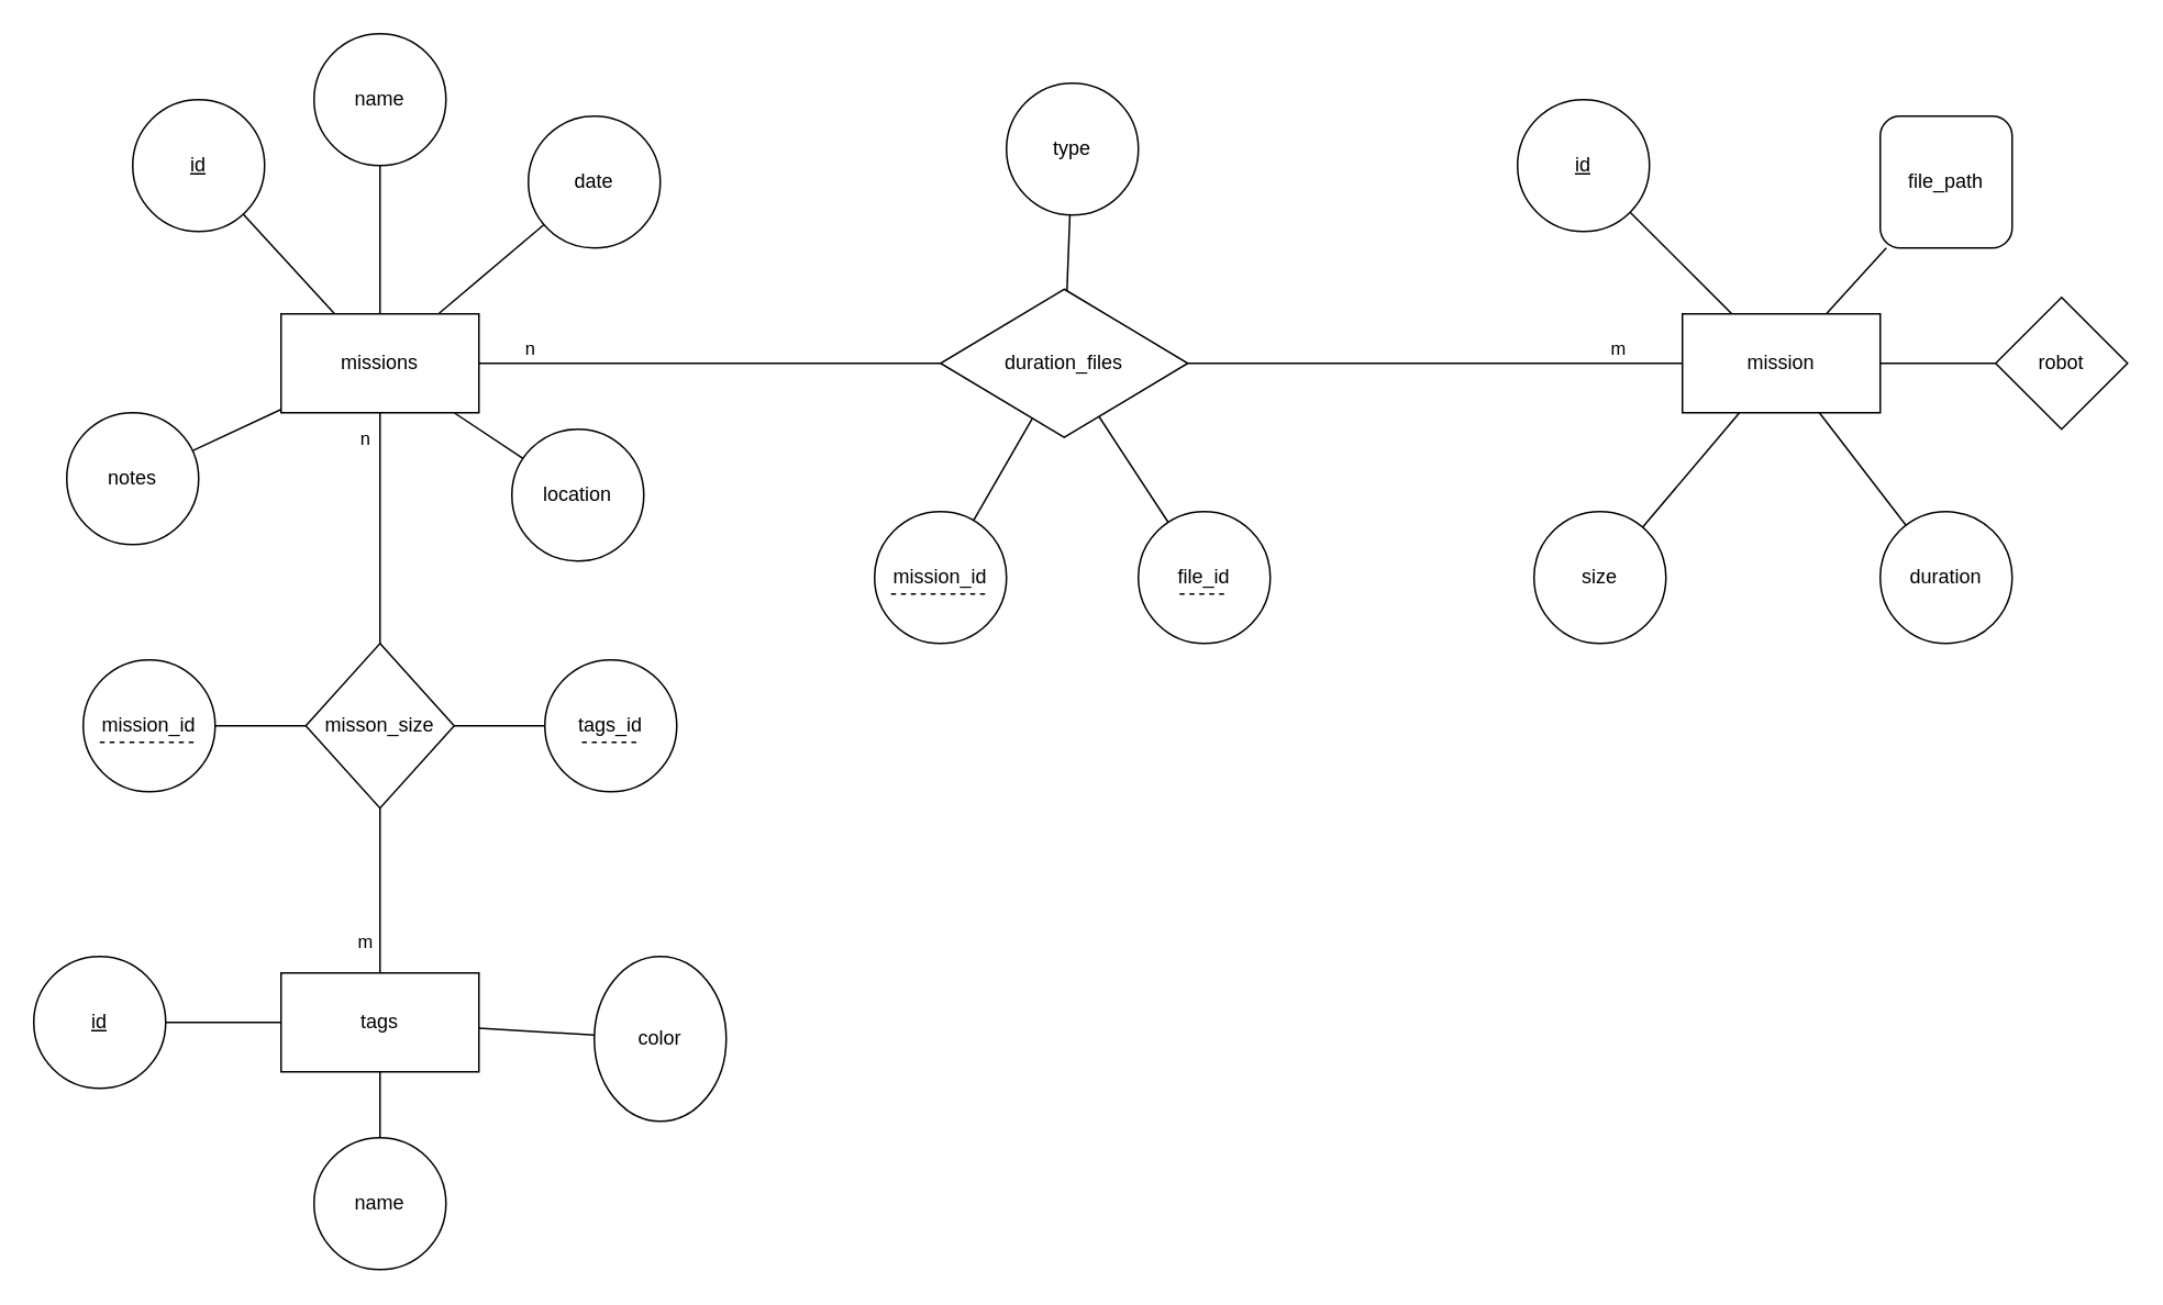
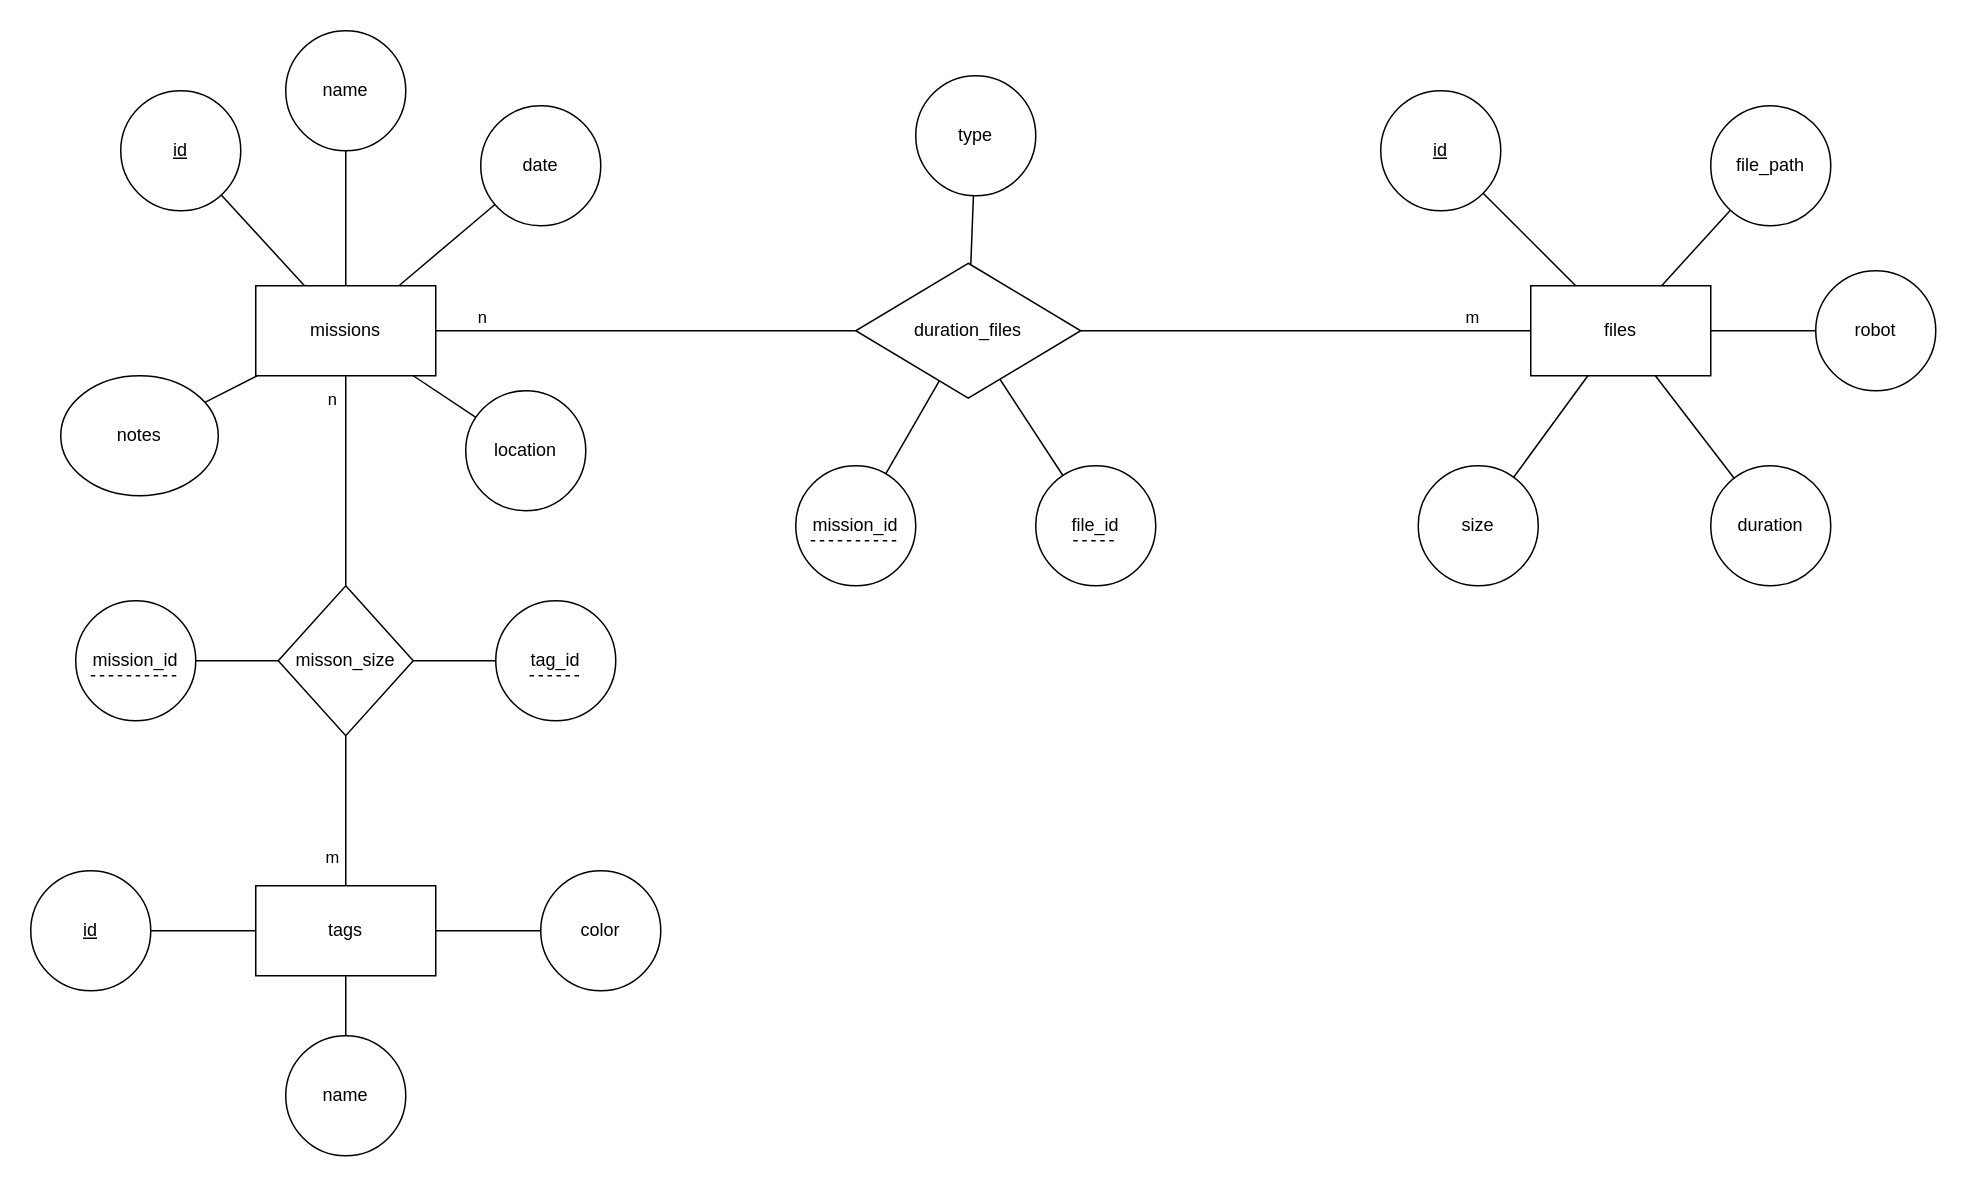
  <mxCell id="0" />
  <mxCell id="1" parent="0" />
  <mxCell id="2" value="" style="edgeStyle=none;shape=connector;rounded=0;orthogonalLoop=1;jettySize=auto;html=1;strokeColor=default;align=center;verticalAlign=middle;fontFamily=Helvetica;fontSize=11;fontColor=default;labelBackgroundColor=default;endArrow=none;" parent="1" source="12" target="20" edge="1"><mxGeometry relative="1" as="geometry" /></mxCell>
  <mxCell id="3" value="" style="edgeStyle=none;shape=connector;rounded=0;orthogonalLoop=1;jettySize=auto;html=1;strokeColor=default;align=center;verticalAlign=middle;fontFamily=Helvetica;fontSize=11;fontColor=default;labelBackgroundColor=default;endArrow=none;" parent="1" source="12" target="21" edge="1"><mxGeometry relative="1" as="geometry" /></mxCell>
  <mxCell id="4" value="" style="edgeStyle=none;shape=connector;rounded=0;orthogonalLoop=1;jettySize=auto;html=1;strokeColor=default;align=center;verticalAlign=middle;fontFamily=Helvetica;fontSize=11;fontColor=default;labelBackgroundColor=default;endArrow=none;" parent="1" source="12" target="22" edge="1"><mxGeometry relative="1" as="geometry" /></mxCell>
  <mxCell id="5" value="" style="edgeStyle=none;shape=connector;rounded=0;orthogonalLoop=1;jettySize=auto;html=1;strokeColor=default;align=center;verticalAlign=middle;fontFamily=Helvetica;fontSize=11;fontColor=default;labelBackgroundColor=default;endArrow=none;" parent="1" source="12" target="23" edge="1"><mxGeometry relative="1" as="geometry" /></mxCell>
  <mxCell id="6" value="" style="edgeStyle=none;shape=connector;rounded=0;orthogonalLoop=1;jettySize=auto;html=1;strokeColor=default;align=center;verticalAlign=middle;fontFamily=Helvetica;fontSize=11;fontColor=default;labelBackgroundColor=default;endArrow=none;" parent="1" source="12" target="27" edge="1"><mxGeometry relative="1" as="geometry" /></mxCell>
  <mxCell id="7" value="n" style="edgeLabel;html=1;align=center;verticalAlign=middle;resizable=0;points=[];fontFamily=Helvetica;fontSize=11;fontColor=default;labelBackgroundColor=default;" parent="6" vertex="1" connectable="0"><mxGeometry x="-0.193" y="-4" relative="1" as="geometry"><mxPoint x="-83" y="-14" as="offset" /></mxGeometry></mxCell>
  <mxCell id="8" value="" style="edgeStyle=none;shape=connector;rounded=0;orthogonalLoop=1;jettySize=auto;html=1;strokeColor=default;align=center;verticalAlign=middle;fontFamily=Helvetica;fontSize=11;fontColor=default;labelBackgroundColor=default;endArrow=none;" parent="1" source="19" target="28" edge="1"><mxGeometry relative="1" as="geometry" /></mxCell>
  <mxCell id="9" value="" style="edgeStyle=none;shape=connector;rounded=0;orthogonalLoop=1;jettySize=auto;html=1;strokeColor=default;align=center;verticalAlign=middle;fontFamily=Helvetica;fontSize=11;fontColor=default;labelBackgroundColor=default;endArrow=none;" parent="1" source="12" target="34" edge="1"><mxGeometry relative="1" as="geometry" /></mxCell>
  <mxCell id="10" value="" style="edgeStyle=none;shape=connector;rounded=0;orthogonalLoop=1;jettySize=auto;html=1;labelBackgroundColor=default;strokeColor=default;align=center;verticalAlign=middle;fontFamily=Helvetica;fontSize=11;fontColor=default;endArrow=none;" parent="1" source="12" target="45" edge="1"><mxGeometry relative="1" as="geometry" /></mxCell>
  <mxCell id="11" value="n" style="edgeLabel;html=1;align=center;verticalAlign=middle;resizable=0;points=[];fontSize=11;fontFamily=Helvetica;fontColor=default;" parent="10" vertex="1" connectable="0"><mxGeometry x="-0.171" y="2" relative="1" as="geometry"><mxPoint x="-12" y="-43" as="offset" /></mxGeometry></mxCell>
  <mxCell id="12" value="missions" style="rounded=0;whiteSpace=wrap;html=1;" parent="1" vertex="1"><mxGeometry y="190" width="120" height="60" as="geometry" x="170" /></mxCell>
  <mxCell id="13" value="" style="edgeStyle=none;shape=connector;rounded=0;orthogonalLoop=1;jettySize=auto;html=1;strokeColor=default;align=center;verticalAlign=middle;fontFamily=Helvetica;fontSize=11;fontColor=default;labelBackgroundColor=default;endArrow=none;" parent="1" source="19" target="27" edge="1"><mxGeometry relative="1" as="geometry" /></mxCell>
  <mxCell id="14" value="m" style="edgeLabel;html=1;align=center;verticalAlign=middle;resizable=0;points=[];fontFamily=Helvetica;fontSize=11;fontColor=default;labelBackgroundColor=default;" parent="13" vertex="1" connectable="0"><mxGeometry x="-0.413" y="4" relative="1" as="geometry"><mxPoint x="48" y="-14" as="offset" /></mxGeometry></mxCell>
  <mxCell id="15" value="" style="edgeStyle=none;shape=connector;rounded=0;orthogonalLoop=1;jettySize=auto;html=1;strokeColor=default;align=center;verticalAlign=middle;fontFamily=Helvetica;fontSize=11;fontColor=default;labelBackgroundColor=default;endArrow=none;" parent="1" source="19" target="30" edge="1"><mxGeometry relative="1" as="geometry" /></mxCell>
  <mxCell id="16" value="" style="edgeStyle=none;shape=connector;rounded=0;orthogonalLoop=1;jettySize=auto;html=1;strokeColor=default;align=center;verticalAlign=middle;fontFamily=Helvetica;fontSize=11;fontColor=default;labelBackgroundColor=default;endArrow=none;" parent="1" source="19" target="31" edge="1"><mxGeometry relative="1" as="geometry" /></mxCell>
  <mxCell id="17" value="" style="edgeStyle=none;shape=connector;rounded=0;orthogonalLoop=1;jettySize=auto;html=1;strokeColor=default;align=center;verticalAlign=middle;fontFamily=Helvetica;fontSize=11;fontColor=default;labelBackgroundColor=default;endArrow=none;" parent="1" source="19" target="32" edge="1"><mxGeometry relative="1" as="geometry" /></mxCell>
  <mxCell id="18" value="" style="edgeStyle=none;shape=connector;rounded=0;orthogonalLoop=1;jettySize=auto;html=1;strokeColor=default;align=center;verticalAlign=middle;fontFamily=Helvetica;fontSize=11;fontColor=default;labelBackgroundColor=default;endArrow=none;" parent="1" source="19" target="33" edge="1"><mxGeometry relative="1" as="geometry" /></mxCell>
- <mxCell id="19" value="mission" style="rounded=0;whiteSpace=wrap;html=1;" parent="1" vertex="1"><mxGeometry x="1020" y="190" width="120" height="60" as="geometry" /></mxCell>
+ <mxCell id="19" value="files" style="rounded=0;whiteSpace=wrap;html=1;" parent="1" vertex="1"><mxGeometry x="1020" y="190" width="120" height="60" as="geometry" /></mxCell>
  <mxCell id="20" value="name" style="ellipse;whiteSpace=wrap;html=1;rounded=0;" parent="1" vertex="1"><mxGeometry x="190" y="20" width="80" height="80" as="geometry" /></mxCell>
  <mxCell id="21" value="&lt;u&gt;id&lt;/u&gt;" style="ellipse;whiteSpace=wrap;html=1;rounded=0;" parent="1" vertex="1"><mxGeometry x="80" y="60" width="80" height="80" as="geometry" /></mxCell>
  <mxCell id="22" value="location" style="ellipse;whiteSpace=wrap;html=1;rounded=0;" parent="1" vertex="1"><mxGeometry x="310" y="260" width="80" height="80" as="geometry" /></mxCell>
- <mxCell id="23" value="notes" style="ellipse;whiteSpace=wrap;html=1;rounded=0;" parent="1" vertex="1"><mxGeometry x="40" y="250" width="80" height="80" as="geometry" /></mxCell>
+ <mxCell id="23" value="notes" style="ellipse;whiteSpace=wrap;html=1;rounded=0;" parent="1" vertex="1"><mxGeometry x="40" y="250" width="105" height="80" as="geometry" /></mxCell>
  <mxCell id="24" value="" style="edgeStyle=none;shape=connector;rounded=0;orthogonalLoop=1;jettySize=auto;html=1;strokeColor=default;align=center;verticalAlign=middle;fontFamily=Helvetica;fontSize=11;fontColor=default;labelBackgroundColor=default;endArrow=none;" parent="1" source="27" target="36" edge="1"><mxGeometry relative="1" as="geometry" /></mxCell>
  <mxCell id="25" value="" style="edgeStyle=none;shape=connector;rounded=0;orthogonalLoop=1;jettySize=auto;html=1;strokeColor=default;align=center;verticalAlign=middle;fontFamily=Helvetica;fontSize=11;fontColor=default;labelBackgroundColor=default;endArrow=none;" parent="1" source="27" target="39" edge="1"><mxGeometry relative="1" as="geometry" /></mxCell>
  <mxCell id="26" value="" style="edgeStyle=none;shape=connector;rounded=0;orthogonalLoop=1;jettySize=auto;html=1;strokeColor=default;align=center;verticalAlign=middle;fontFamily=Helvetica;fontSize=11;fontColor=default;labelBackgroundColor=default;endArrow=none;" parent="1" source="27" target="29" edge="1"><mxGeometry relative="1" as="geometry" /></mxCell>
  <mxCell id="27" value="duration_files" style="rhombus;whiteSpace=wrap;html=1;rounded=0;" parent="1" vertex="1"><mxGeometry x="570" y="175" width="150" height="90" as="geometry" /></mxCell>
- <mxCell id="28" value="robot" style="rhombus;whiteSpace=wrap;html=1;" parent="1" vertex="1"><mxGeometry x="1210" y="180" width="80" height="80" as="geometry" /></mxCell>
+ <mxCell id="28" value="robot" style="ellipse;whiteSpace=wrap;html=1;rounded=0;" parent="1" vertex="1"><mxGeometry x="1210" y="180" width="80" height="80" as="geometry" /></mxCell>
  <mxCell id="29" value="type" style="ellipse;whiteSpace=wrap;html=1;rounded=0;" parent="1" vertex="1"><mxGeometry x="610" y="50" width="80" height="80" as="geometry" /></mxCell>
  <mxCell id="30" value="&lt;u&gt;id&lt;/u&gt;" style="ellipse;whiteSpace=wrap;html=1;rounded=0;" parent="1" vertex="1"><mxGeometry x="920" y="60" width="80" height="80" as="geometry" /></mxCell>
  <mxCell id="31" value="duration" style="ellipse;whiteSpace=wrap;html=1;rounded=0;" parent="1" vertex="1"><mxGeometry x="1140" y="310" width="80" height="80" as="geometry" /></mxCell>
- <mxCell id="32" value="file_path" style="whiteSpace=wrap;html=1;rounded=1;" parent="1" vertex="1"><mxGeometry x="1140" y="70" width="80" height="80" as="geometry" /></mxCell>
- <mxCell id="33" value="size" style="ellipse;whiteSpace=wrap;html=1;rounded=0;" parent="1" vertex="1"><mxGeometry x="930" y="310" width="80" height="80" as="geometry" /></mxCell>
+ <mxCell id="32" value="file_path" style="ellipse;whiteSpace=wrap;html=1;rounded=0;" parent="1" vertex="1"><mxGeometry x="1140" y="70" width="80" height="80" as="geometry" /></mxCell>
+ <mxCell id="33" value="size" style="ellipse;whiteSpace=wrap;html=1;rounded=0;" parent="1" vertex="1"><mxGeometry x="945" y="310" width="80" height="80" as="geometry" /></mxCell>
  <mxCell id="34" value="date" style="ellipse;whiteSpace=wrap;html=1;rounded=0;" parent="1" vertex="1"><mxGeometry x="320" y="70" width="80" height="80" as="geometry" /></mxCell>
  <mxCell id="35" value="" style="group" parent="1" vertex="1" connectable="0"><mxGeometry x="690" y="310" width="80" height="80" as="geometry" /></mxCell>
  <mxCell id="36" value="file_id" style="ellipse;whiteSpace=wrap;html=1;rounded=0;" parent="35" vertex="1"><mxGeometry width="80" height="80" as="geometry" /></mxCell>
  <mxCell id="37" value="" style="endArrow=none;dashed=1;html=1;rounded=0;strokeColor=default;align=center;verticalAlign=middle;fontFamily=Helvetica;fontSize=11;fontColor=default;labelBackgroundColor=default;" parent="35" edge="1"><mxGeometry width="50" height="50" relative="1" as="geometry"><mxPoint x="25" y="50" as="sourcePoint" /><mxPoint x="55" y="50" as="targetPoint" /></mxGeometry></mxCell>
  <mxCell id="38" value="" style="group" parent="1" vertex="1" connectable="0"><mxGeometry x="530" y="310" width="80" height="80" as="geometry" /></mxCell>
  <mxCell id="39" value="mission_id" style="ellipse;whiteSpace=wrap;html=1;rounded=0;" parent="38" vertex="1"><mxGeometry width="80" height="80" as="geometry" /></mxCell>
  <mxCell id="40" value="" style="endArrow=none;dashed=1;html=1;rounded=0;strokeColor=default;align=center;verticalAlign=middle;fontFamily=Helvetica;fontSize=11;fontColor=default;labelBackgroundColor=default;" parent="38" edge="1"><mxGeometry width="50" height="50" relative="1" as="geometry"><mxPoint x="10" y="50" as="sourcePoint" /><mxPoint x="70" y="50" as="targetPoint" /></mxGeometry></mxCell>
  <mxCell id="41" value="" style="edgeStyle=none;shape=connector;rounded=0;orthogonalLoop=1;jettySize=auto;html=1;labelBackgroundColor=default;strokeColor=default;align=center;verticalAlign=middle;fontFamily=Helvetica;fontSize=11;fontColor=default;endArrow=none;" parent="1" source="45" target="49" edge="1"><mxGeometry relative="1" as="geometry" /></mxCell>
  <mxCell id="42" value="m" style="edgeLabel;html=1;align=center;verticalAlign=middle;resizable=0;points=[];fontSize=11;fontFamily=Helvetica;fontColor=default;" parent="41" vertex="1" connectable="0"><mxGeometry x="0.06" y="-3" relative="1" as="geometry"><mxPoint x="-7" y="27" as="offset" /></mxGeometry></mxCell>
  <mxCell id="43" value="" style="edgeStyle=none;shape=connector;rounded=0;orthogonalLoop=1;jettySize=auto;html=1;labelBackgroundColor=default;strokeColor=default;align=center;verticalAlign=middle;fontFamily=Helvetica;fontSize=11;fontColor=default;endArrow=none;" parent="1" source="45" target="53" edge="1"><mxGeometry relative="1" as="geometry" /></mxCell>
  <mxCell id="44" value="" style="edgeStyle=none;shape=connector;rounded=0;orthogonalLoop=1;jettySize=auto;html=1;labelBackgroundColor=default;strokeColor=default;align=center;verticalAlign=middle;fontFamily=Helvetica;fontSize=11;fontColor=default;endArrow=none;" parent="1" source="45" target="56" edge="1"><mxGeometry relative="1" as="geometry" /></mxCell>
  <mxCell id="45" value="misson_size" style="rhombus;whiteSpace=wrap;html=1;rounded=0;" parent="1" vertex="1"><mxGeometry x="185" y="390" width="90" height="100" as="geometry" /></mxCell>
  <mxCell id="46" value="" style="edgeStyle=none;shape=connector;rounded=0;orthogonalLoop=1;jettySize=auto;html=1;labelBackgroundColor=default;strokeColor=default;align=center;verticalAlign=middle;fontFamily=Helvetica;fontSize=11;fontColor=default;endArrow=none;" parent="1" source="49" target="50" edge="1"><mxGeometry relative="1" as="geometry" /></mxCell>
  <mxCell id="47" value="" style="edgeStyle=none;shape=connector;rounded=0;orthogonalLoop=1;jettySize=auto;html=1;labelBackgroundColor=default;strokeColor=default;align=center;verticalAlign=middle;fontFamily=Helvetica;fontSize=11;fontColor=default;endArrow=none;" parent="1" source="49" target="51" edge="1"><mxGeometry relative="1" as="geometry" /></mxCell>
  <mxCell id="48" value="" style="edgeStyle=none;shape=connector;rounded=0;orthogonalLoop=1;jettySize=auto;html=1;labelBackgroundColor=default;strokeColor=default;align=center;verticalAlign=middle;fontFamily=Helvetica;fontSize=11;fontColor=default;endArrow=none;" edge="1" parent="1" source="49" target="58"><mxGeometry relative="1" as="geometry" /></mxCell>
  <mxCell id="49" value="tags" style="whiteSpace=wrap;html=1;rounded=0;" parent="1" vertex="1"><mxGeometry y="590" width="120" height="60" as="geometry" x="170" /></mxCell>
  <mxCell id="50" value="&lt;u&gt;id&lt;/u&gt;" style="ellipse;whiteSpace=wrap;html=1;rounded=0;" parent="1" vertex="1"><mxGeometry x="20" y="580" width="80" height="80" as="geometry" /></mxCell>
  <mxCell id="51" value="name" style="ellipse;whiteSpace=wrap;html=1;rounded=0;" parent="1" vertex="1"><mxGeometry x="190" y="690" width="80" height="80" as="geometry" /></mxCell>
  <mxCell id="52" value="" style="group" parent="1" vertex="1" connectable="0"><mxGeometry x="50" y="400" width="80" height="80" as="geometry" /></mxCell>
  <mxCell id="53" value="mission_id" style="ellipse;whiteSpace=wrap;html=1;rounded=0;" parent="52" vertex="1"><mxGeometry width="80" height="80" as="geometry" /></mxCell>
  <mxCell id="54" value="" style="endArrow=none;dashed=1;html=1;rounded=0;labelBackgroundColor=default;strokeColor=default;align=center;verticalAlign=middle;fontFamily=Helvetica;fontSize=11;fontColor=default;shape=connector;" parent="52" edge="1"><mxGeometry width="50" height="50" relative="1" as="geometry"><mxPoint x="10" y="50" as="sourcePoint" /><mxPoint x="70" y="50" as="targetPoint" /></mxGeometry></mxCell>
  <mxCell id="55" value="" style="group" parent="1" vertex="1" connectable="0"><mxGeometry x="330" y="400" width="80" height="80" as="geometry" /></mxCell>
- <mxCell id="56" value="tags_id" style="ellipse;whiteSpace=wrap;html=1;rounded=0;" parent="55" vertex="1"><mxGeometry width="80" height="80" as="geometry" /></mxCell>
+ <mxCell id="56" value="tag_id" style="ellipse;whiteSpace=wrap;html=1;rounded=0;" parent="55" vertex="1"><mxGeometry width="80" height="80" as="geometry" /></mxCell>
  <mxCell id="57" value="" style="endArrow=none;dashed=1;html=1;rounded=0;labelBackgroundColor=default;strokeColor=default;align=center;verticalAlign=middle;fontFamily=Helvetica;fontSize=11;fontColor=default;shape=connector;" parent="55" edge="1"><mxGeometry width="50" height="50" relative="1" as="geometry"><mxPoint x="22.5" y="50" as="sourcePoint" /><mxPoint x="57.5" y="50" as="targetPoint" /></mxGeometry></mxCell>
- <mxCell id="58" value="color" style="ellipse;whiteSpace=wrap;html=1;rounded=0;" vertex="1" parent="1"><mxGeometry x="360" y="580" width="80" height="100" as="geometry" /></mxCell>
+ <mxCell id="58" value="color" style="ellipse;whiteSpace=wrap;html=1;rounded=0;" vertex="1" parent="1"><mxGeometry x="360" y="580" width="80" height="80" as="geometry" /></mxCell>
